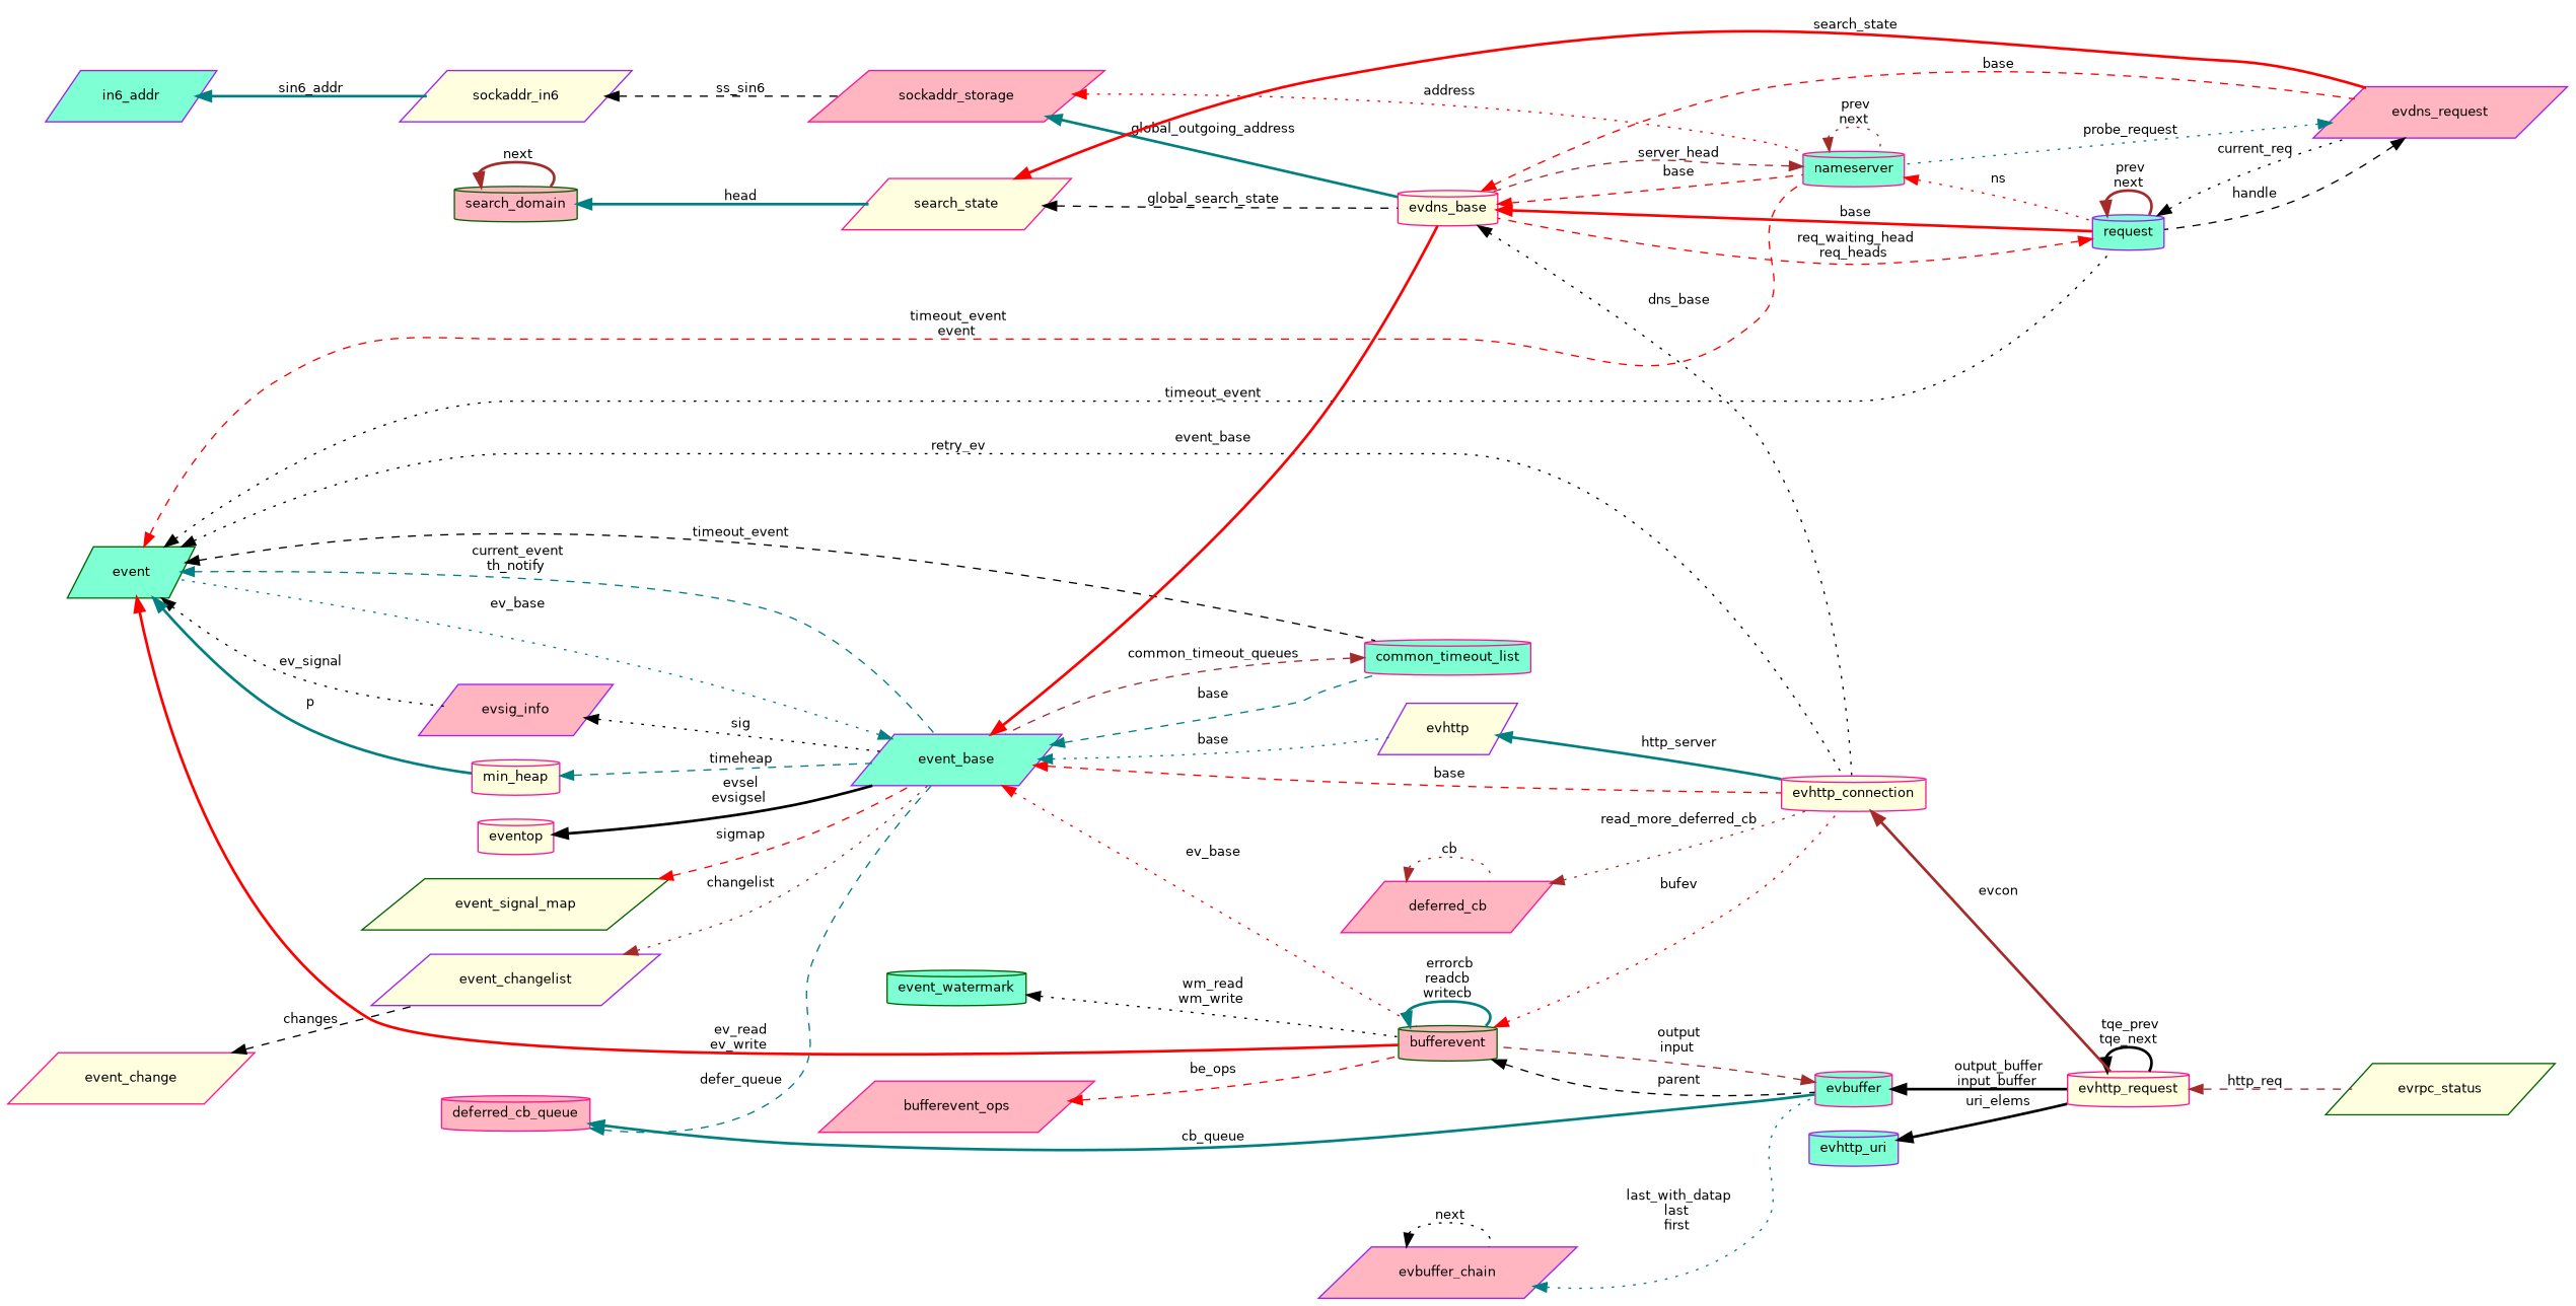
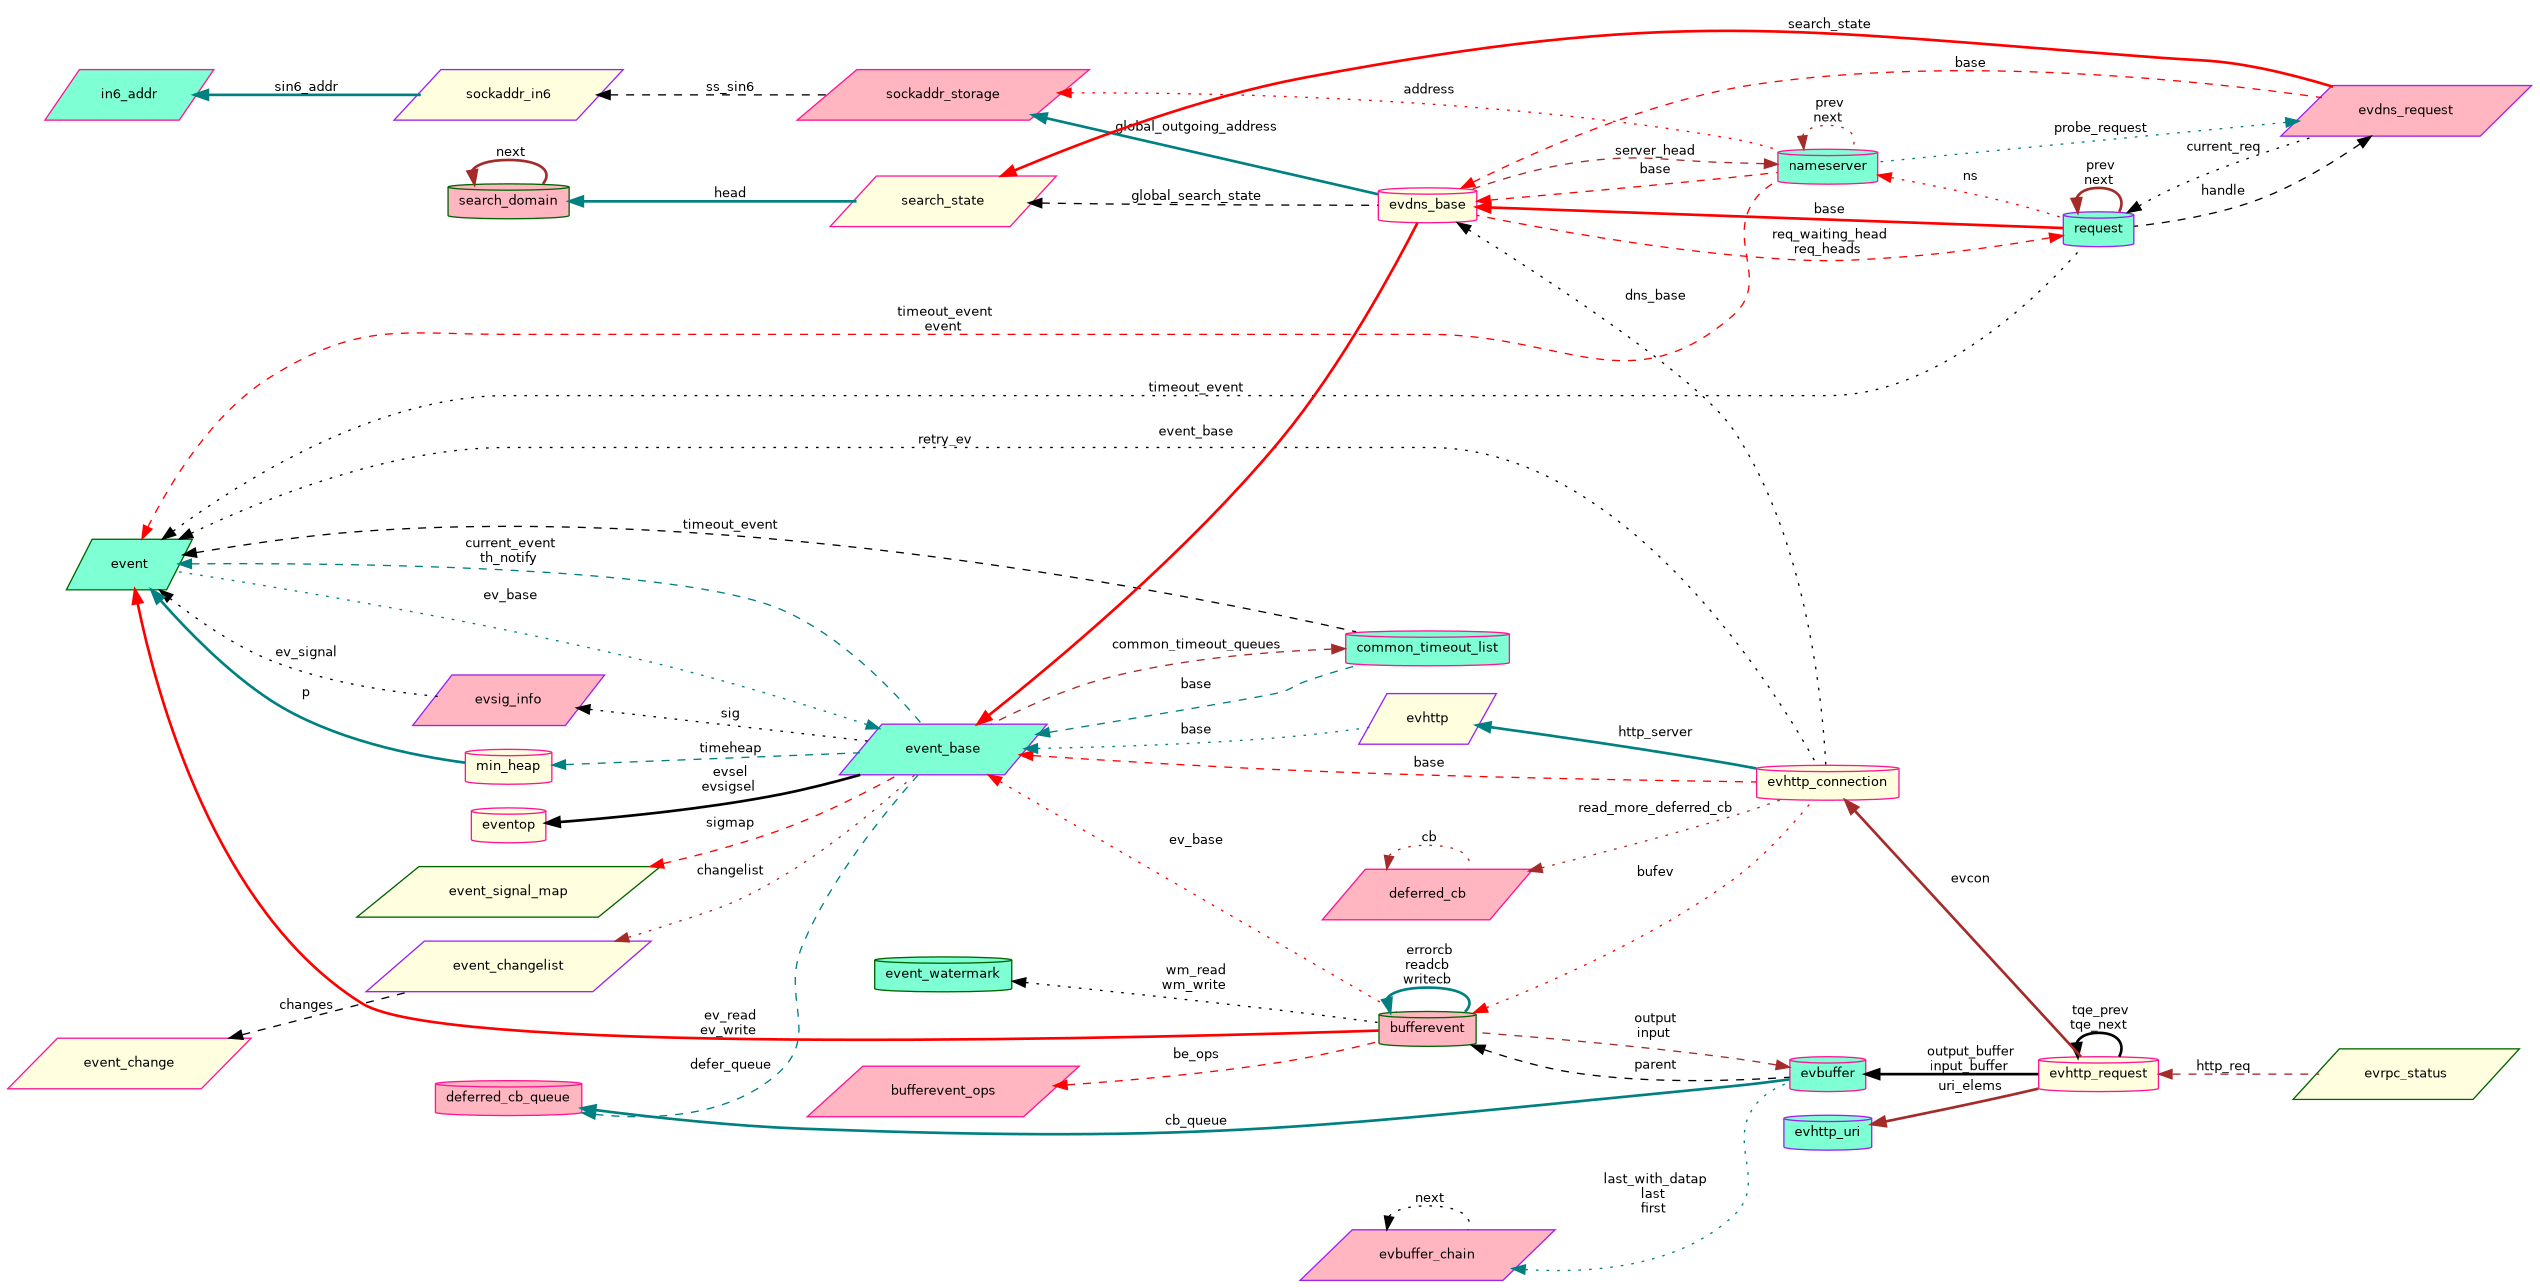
  digraph {
    rankdir=LR
    node [color=deeppink fillcolor=lightyellow fontname=Helvetica fontsize=10 shape=parallelogram style=filled]
    edge [color=black dir=back fontname=Helvetica fontsize=10 labelfontname=Helvetica labelfontsize=10 style=dashed]
    n1 [color=darkgreen fontcolor=black height=0.2 label=evrpc_status width=0.4]
    n2 [height=0.2 label=evhttp_request shape=cylinder width=0.4]
    n3 [height=0.2 label=evhttp_connection shape=cylinder width=0.4]
    n4 [height=0.2 label=evdns_base shape=cylinder width=0.4]
    n5 [fillcolor=aquamarine height=0.2 label=nameserver shape=cylinder width=0.4]
    n6 [color=purple fillcolor=lightpink height=0.2 label=evdns_request width=0.4]
    n7 [color=purple fillcolor=aquamarine height=0.2 label=request shape=cylinder width=0.4]
    n8 [fillcolor=lightpink height=0.2 label=sockaddr_storage width=0.4]
    n9 [color=purple height=0.2 label=sockaddr_in6 width=0.4]
-   n10 [color=purple fillcolor=aquamarine height=0.2 label=in6_addr width=0.4]
+   n10 [fillcolor=aquamarine height=0.2 label=in6_addr width=0.4]
    n11 [color=darkgreen fillcolor=aquamarine height=0.2 label=event width=0.4]
    n12 [color=purple fillcolor=aquamarine height=0.2 label=event_base width=0.4]
    n13 [color=purple fillcolor=lightpink height=0.2 label=evsig_info width=0.4]
    n14 [height=0.2 label=min_heap shape=cylinder width=0.4]
    n15 [fillcolor=aquamarine height=0.2 label=common_timeout_list shape=cylinder width=0.4]
    n16 [color=darkgreen fillcolor=lightpink height=0.2 label=bufferevent shape=cylinder width=0.4]
    n17 [color=purple height=0.2 label=evhttp width=0.4]
    n18 [fillcolor=aquamarine height=0.2 label=evbuffer shape=cylinder width=0.4]
    n19 [height=0.2 label=eventop shape=cylinder width=0.4]
    n20 [fillcolor=lightpink height=0.2 label=deferred_cb_queue shape=cylinder width=0.4]
    n21 [color=darkgreen height=0.2 label=event_signal_map width=0.4]
    n22 [color=purple height=0.2 label=event_changelist width=0.4]
    n23 [height=0.2 label=event_change width=0.4]
    n24 [height=0.2 label=search_state width=0.4]
    n25 [color=darkgreen fillcolor=lightpink height=0.2 label=search_domain shape=cylinder width=0.4]
    n26 [fillcolor=lightpink height=0.2 label=deferred_cb width=0.4]
    n27 [color=darkgreen fillcolor=aquamarine height=0.2 label=event_watermark shape=cylinder width=0.4]
    n28 [color=purple fillcolor=lightpink height=0.2 label=evbuffer_chain width=0.4]
    n29 [fillcolor=lightpink height=0.2 label=bufferevent_ops width=0.4]
    n30 [color=purple fillcolor=aquamarine height=0.2 label=evhttp_uri shape=cylinder width=0.4]
    n2 -> n1 [color=brown label=" http_req"]
    n2 -> n2 [label=" tqe_prev\ntqe_next" style=bold]
    n3 -> n2 [color=brown label=" evcon" style=bold]
    n4 -> n3 [label=" dns_base" style=dotted]
    n4 -> n5 [color=red label=" base"]
    n4 -> n6 [color=red label=" base"]
    n4 -> n7 [color=red label=" base" style=bold]
    n5 -> n4 [color=brown label=" server_head"]
    n5 -> n5 [color=brown label=" prev\nnext" style=dotted]
    n5 -> n7 [color=red label=" ns" style=dotted]
    n6 -> n5 [color=teal label=" probe_request" style=dotted]
    n6 -> n7 [label=" handle"]
    n7 -> n4 [color=red label=" req_waiting_head\nreq_heads"]
    n7 -> n6 [label=" current_req" style=dotted]
    n7 -> n7 [color=brown label=" prev\nnext" style=bold]
    n8 -> n4 [color=teal label=" global_outgoing_address" style=bold]
    n8 -> n5 [color=red label=" address" style=dotted]
    n9 -> n8 [label=" ss_sin6"]
    n10 -> n9 [color=teal label=" sin6_addr" style=bold]
    n11 -> n3 [label=" retry_ev" style=dotted]
    n11 -> n5 [color=red label=" timeout_event\nevent"]
    n11 -> n7 [label=" timeout_event" style=dotted]
    n11 -> n12 [color=teal label=" current_event\nth_notify"]
    n11 -> n13 [label=" ev_signal" style=dotted]
    n11 -> n14 [color=teal label=" p" style=bold]
    n11 -> n15 [label=" timeout_event"]
    n11 -> n16 [color=red label=" ev_read\nev_write" style=bold]
    n12 -> n3 [color=red label=" base"]
    n12 -> n4 [color=red label=" event_base" style=bold]
    n12 -> n11 [color=teal label=" ev_base" style=dotted]
    n12 -> n15 [color=teal label=" base"]
    n12 -> n16 [color=red label=" ev_base" style=dotted]
    n12 -> n17 [color=teal label=" base" style=dotted]
    n13 -> n12 [label=" sig" style=dotted]
    n14 -> n12 [color=teal label=" timeheap"]
    n15 -> n12 [color=brown label=" common_timeout_queues"]
    n16 -> n3 [color=red label=" bufev" style=dotted]
    n16 -> n16 [color=teal label=" errorcb\nreadcb\nwritecb" style=bold]
    n16 -> n18 [label=" parent"]
    n17 -> n3 [color=teal label=" http_server" style=bold]
    n18 -> n2 [label=" output_buffer\ninput_buffer" style=bold]
    n18 -> n16 [color=brown label=" output\ninput"]
    n19 -> n12 [label=" evsel\nevsigsel" style=bold]
    n20 -> n12 [color=teal label=" defer_queue"]
    n20 -> n18 [color=teal label=" cb_queue" style=bold]
    n21 -> n12 [color=red label=" sigmap"]
    n22 -> n12 [color=brown label=" changelist" style=dotted]
    n23 -> n22 [label=" changes"]
    n24 -> n4 [label=" global_search_state"]
    n24 -> n6 [color=red label=" search_state" style=bold]
    n25 -> n24 [color=teal label=" head" style=bold]
    n25 -> n25 [color=brown label=" next" style=bold]
    n26 -> n3 [color=brown label=" read_more_deferred_cb" style=dotted]
    n26 -> n26 [color=brown label=" cb" style=dotted]
    n27 -> n16 [label=" wm_read\nwm_write" style=dotted]
    n28 -> n18 [color=teal label=" last_with_datap\nlast\nfirst" style=dotted]
    n28 -> n28 [label=" next" style=dotted]
    n29 -> n16 [color=red label=" be_ops"]
-   n30 -> n2 [label=" uri_elems" style=bold]
+   n30 -> n2 [color=brown label=" uri_elems" style=bold]
  }
